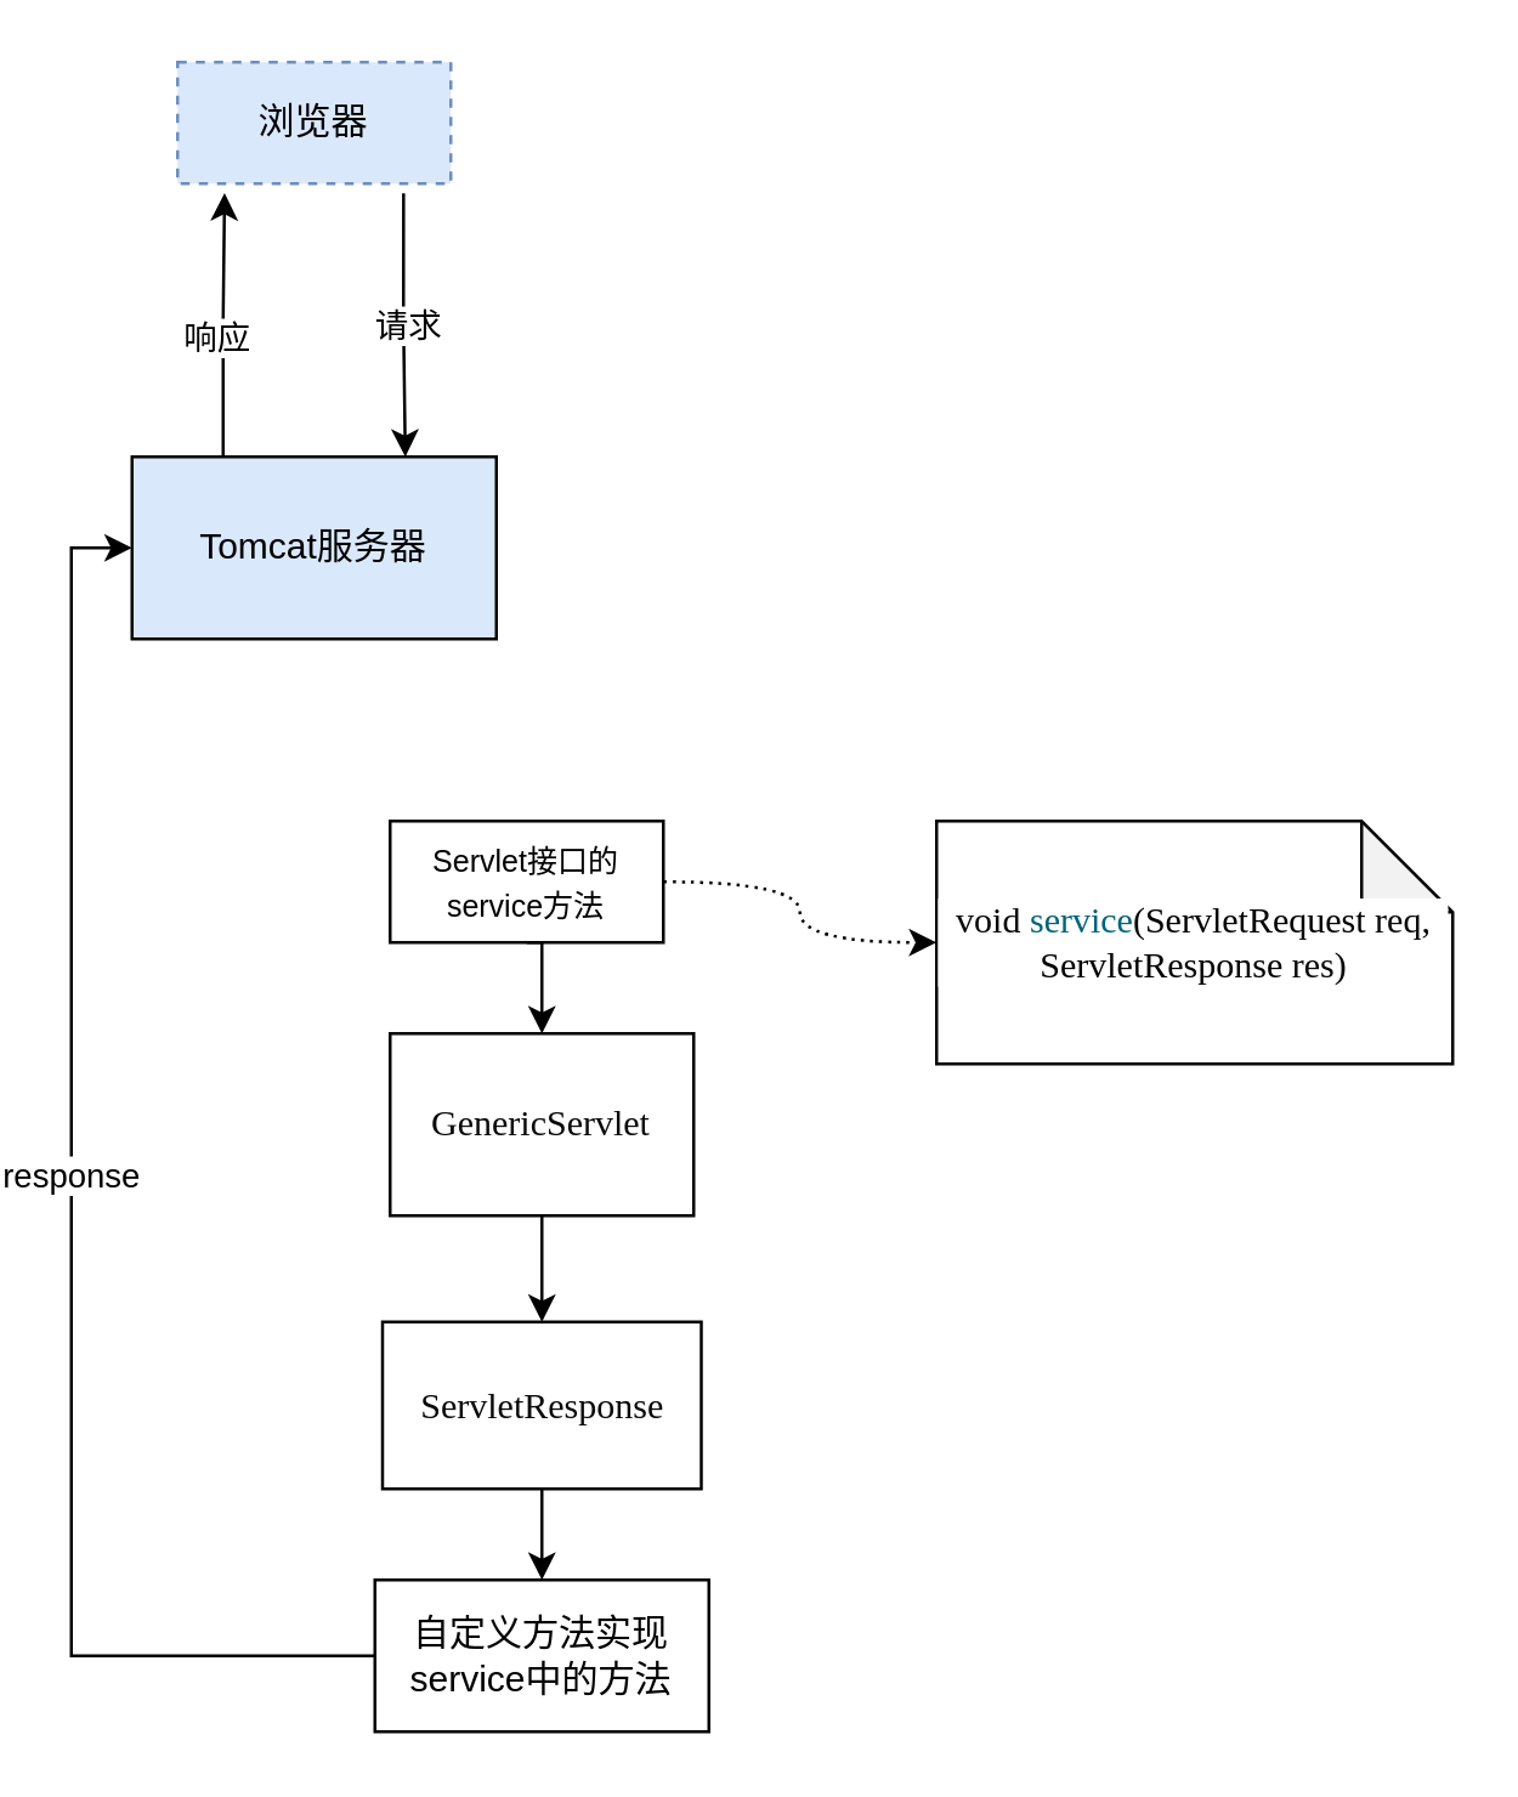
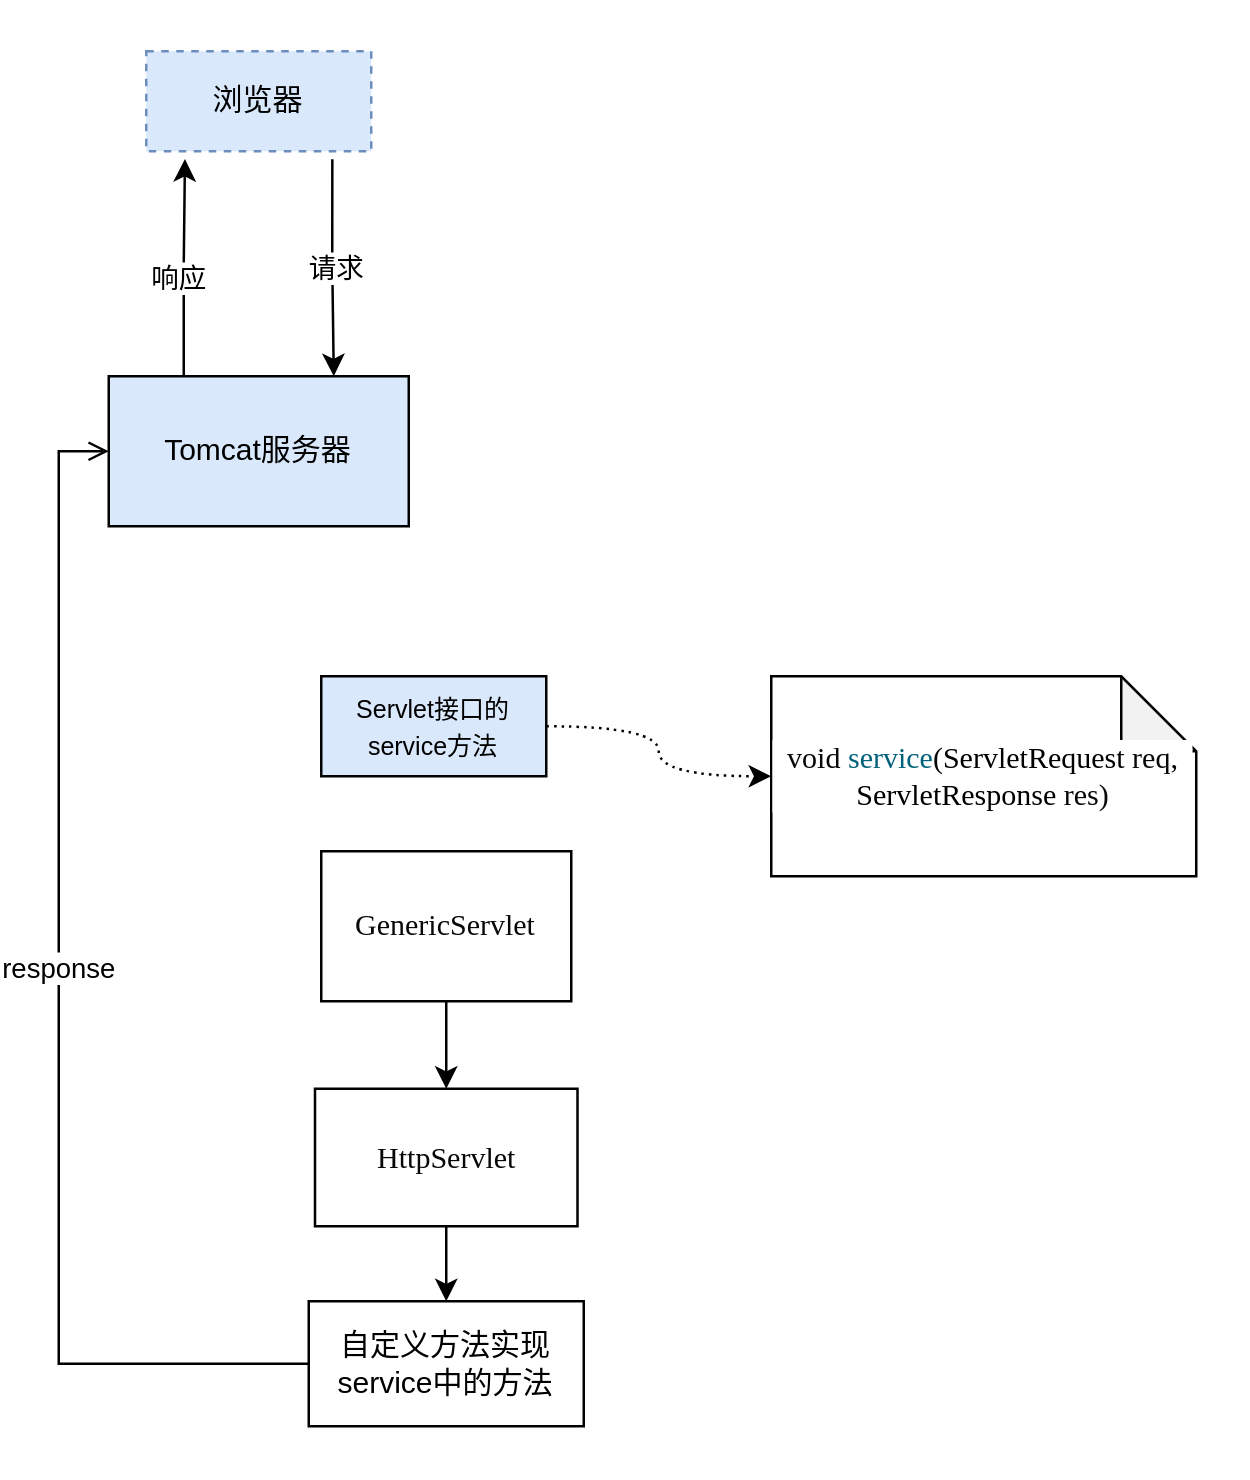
  <mxCell id="0" />
  <mxCell id="1" parent="0" />
  <mxCell id="2" style="edgeStyle=orthogonalEdgeStyle;rounded=0;orthogonalLoop=1;jettySize=auto;html=1;exitX=0.827;exitY=1.08;exitDx=0;exitDy=0;entryX=0.75;entryY=0;entryDx=0;entryDy=0;exitPerimeter=0;" edge="1" parent="1" source="4" target="7"><mxGeometry relative="1" as="geometry" /></mxCell>
  <mxCell id="3" value="请求" style="edgeLabel;html=1;align=center;verticalAlign=middle;resizable=0;points=[];" vertex="1" connectable="0" parent="2"><mxGeometry x="0.013" relative="1" as="geometry"><mxPoint as="offset" /></mxGeometry></mxCell>
  <mxCell id="4" value="浏览器" style="rounded=0;whiteSpace=wrap;html=1;fillColor=#dae8fc;strokeColor=#6c8ebf;dashed=1;" vertex="1" parent="1"><mxGeometry x="35" y="20" width="90" height="40" as="geometry" /></mxCell>
  <mxCell id="5" style="edgeStyle=orthogonalEdgeStyle;rounded=0;orthogonalLoop=1;jettySize=auto;html=1;exitX=0.25;exitY=0;exitDx=0;exitDy=0;entryX=0.172;entryY=1.077;entryDx=0;entryDy=0;entryPerimeter=0;" edge="1" parent="1" source="7" target="4"><mxGeometry relative="1" as="geometry"><mxPoint x="50" y="70" as="targetPoint" /></mxGeometry></mxCell>
  <mxCell id="6" value="响应" style="edgeLabel;html=1;align=center;verticalAlign=middle;resizable=0;points=[];" vertex="1" connectable="0" parent="5"><mxGeometry x="-0.088" y="3" relative="1" as="geometry"><mxPoint as="offset" /></mxGeometry></mxCell>
  <mxCell id="7" value="Tomcat服务器" style="rounded=0;whiteSpace=wrap;html=1;fillColor=#dae8fc;" vertex="1" parent="1"><mxGeometry x="20" y="150" width="120" height="60" as="geometry" /></mxCell>
  <mxCell id="8" style="rounded=0;orthogonalLoop=1;jettySize=auto;html=1;exitX=1;exitY=0.5;exitDx=0;exitDy=0;entryX=0;entryY=0.5;entryDx=0;entryDy=0;entryPerimeter=0;edgeStyle=orthogonalEdgeStyle;curved=1;dashed=1;dashPattern=1 2;" edge="1" parent="1" source="10" target="11"><mxGeometry relative="1" as="geometry" /></mxCell>
- <mxCell id="9" style="edgeStyle=orthogonalEdgeStyle;rounded=0;orthogonalLoop=1;jettySize=auto;html=1;exitX=0.5;exitY=1;exitDx=0;exitDy=0;entryX=0.5;entryY=0;entryDx=0;entryDy=0;" edge="1" parent="1" source="10" target="13"><mxGeometry relative="1" as="geometry" /></mxCell>
- <mxCell id="10" value="&lt;font style=&quot;font-size: 10px;&quot;&gt;Servlet接口的service方法&lt;/font&gt;" style="rounded=0;whiteSpace=wrap;html=1;" vertex="1" parent="1"><mxGeometry x="105" y="270" width="90" height="40" as="geometry" /></mxCell>
+ <mxCell id="10" value="&lt;font style=&quot;font-size: 10px;&quot;&gt;Servlet接口的service方法&lt;/font&gt;" style="rounded=0;whiteSpace=wrap;html=1;fillColor=#dae8fc;" vertex="1" parent="1"><mxGeometry x="105" y="270" width="90" height="40" as="geometry" /></mxCell>
  <mxCell id="11" value="&lt;div style=&quot;background-color: rgb(255, 255, 255); color: rgb(8, 8, 8);&quot;&gt;&lt;font style=&quot;font-size: 12px;&quot; face=&quot;Times New Roman&quot;&gt;void &lt;span style=&quot;color: rgb(0, 98, 122);&quot;&gt;service&lt;/span&gt;(&lt;span style=&quot;color: rgb(0, 0, 0);&quot;&gt;ServletRequest &lt;/span&gt;req, &lt;span style=&quot;color: rgb(0, 0, 0);&quot;&gt;ServletResponse &lt;/span&gt;res)&lt;/font&gt;&lt;/div&gt;" style="shape=note;whiteSpace=wrap;html=1;backgroundOutline=1;darkOpacity=0.05;" vertex="1" parent="1"><mxGeometry x="285" y="270" width="170" height="80" as="geometry" /></mxCell>
  <mxCell id="12" style="edgeStyle=orthogonalEdgeStyle;rounded=0;orthogonalLoop=1;jettySize=auto;html=1;exitX=0.5;exitY=1;exitDx=0;exitDy=0;" edge="1" parent="1" source="13" target="15"><mxGeometry relative="1" as="geometry" /></mxCell>
  <mxCell id="13" value="&lt;div style=&quot;background-color: rgb(255, 255, 255); color: rgb(8, 8, 8);&quot;&gt;&lt;font face=&quot;Times New Roman&quot; style=&quot;font-size: 12px;&quot;&gt;GenericServlet&lt;/font&gt;&lt;/div&gt;" style="rounded=0;whiteSpace=wrap;html=1;" vertex="1" parent="1"><mxGeometry x="105" y="340" width="100" height="60" as="geometry" /></mxCell>
  <mxCell id="14" style="edgeStyle=orthogonalEdgeStyle;rounded=0;orthogonalLoop=1;jettySize=auto;html=1;exitX=0.5;exitY=1;exitDx=0;exitDy=0;entryX=0.5;entryY=0;entryDx=0;entryDy=0;" edge="1" parent="1" source="15" target="18"><mxGeometry relative="1" as="geometry" /></mxCell>
- <mxCell id="15" value="&lt;div style=&quot;background-color: rgb(255, 255, 255); color: rgb(8, 8, 8);&quot;&gt;&lt;font face=&quot;Times New Roman&quot; style=&quot;font-size: 12px;&quot;&gt;ServletResponse&lt;/font&gt;&lt;/div&gt;" style="rounded=0;whiteSpace=wrap;html=1;" vertex="1" parent="1"><mxGeometry x="102.5" y="435" width="105" height="55" as="geometry" /></mxCell>
- <mxCell id="16" style="edgeStyle=orthogonalEdgeStyle;rounded=0;orthogonalLoop=1;jettySize=auto;html=1;exitX=0;exitY=0.5;exitDx=0;exitDy=0;entryX=0;entryY=0.5;entryDx=0;entryDy=0;" edge="1" parent="1" source="18" target="7"><mxGeometry relative="1" as="geometry" /></mxCell>
+ <mxCell id="15" value="&lt;div style=&quot;background-color: rgb(255, 255, 255); color: rgb(8, 8, 8);&quot;&gt;&lt;font face=&quot;Times New Roman&quot; style=&quot;font-size: 12px;&quot;&gt;HttpServlet&lt;/font&gt;&lt;/div&gt;" style="rounded=0;whiteSpace=wrap;html=1;" vertex="1" parent="1"><mxGeometry x="102.5" y="435" width="105" height="55" as="geometry" /></mxCell>
+ <mxCell id="16" style="edgeStyle=orthogonalEdgeStyle;rounded=0;orthogonalLoop=1;jettySize=auto;html=1;exitX=0;exitY=0.5;exitDx=0;exitDy=0;entryX=0;entryY=0.5;entryDx=0;entryDy=0;endArrow=open;" edge="1" parent="1" source="18" target="7"><mxGeometry relative="1" as="geometry" /></mxCell>
  <mxCell id="17" value="response" style="edgeLabel;html=1;align=center;verticalAlign=middle;resizable=0;points=[];" vertex="1" connectable="0" parent="16"><mxGeometry x="0.07" y="1" relative="1" as="geometry"><mxPoint as="offset" /></mxGeometry></mxCell>
  <mxCell id="18" value="自定义方法实现service中的方法" style="rounded=0;whiteSpace=wrap;html=1;" vertex="1" parent="1"><mxGeometry x="100" y="520" width="110" height="50" as="geometry" /></mxCell>
